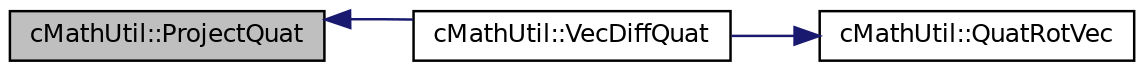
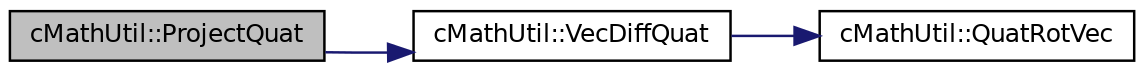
  digraph {
    rankdir=LR
    node [color=black fillcolor=white fontname=Helvetica fontsize=10 shape=record style=filled]
    edge [color=midnightblue fontname=Helvetica fontsize=10 labelfontname=Helvetica labelfontsize=10 style=solid]
    n1 [fillcolor=grey75 fontcolor=black height=0.2 label="cMathUtil::ProjectQuat" width=0.4]
    n2 [height=0.2 label="cMathUtil::VecDiffQuat" width=0.4]
    n3 [height=0.2 label="cMathUtil::QuatRotVec" width=0.4]
-   n2 -> n1
+   n1 -> n2
    n2 -> n3
  }
